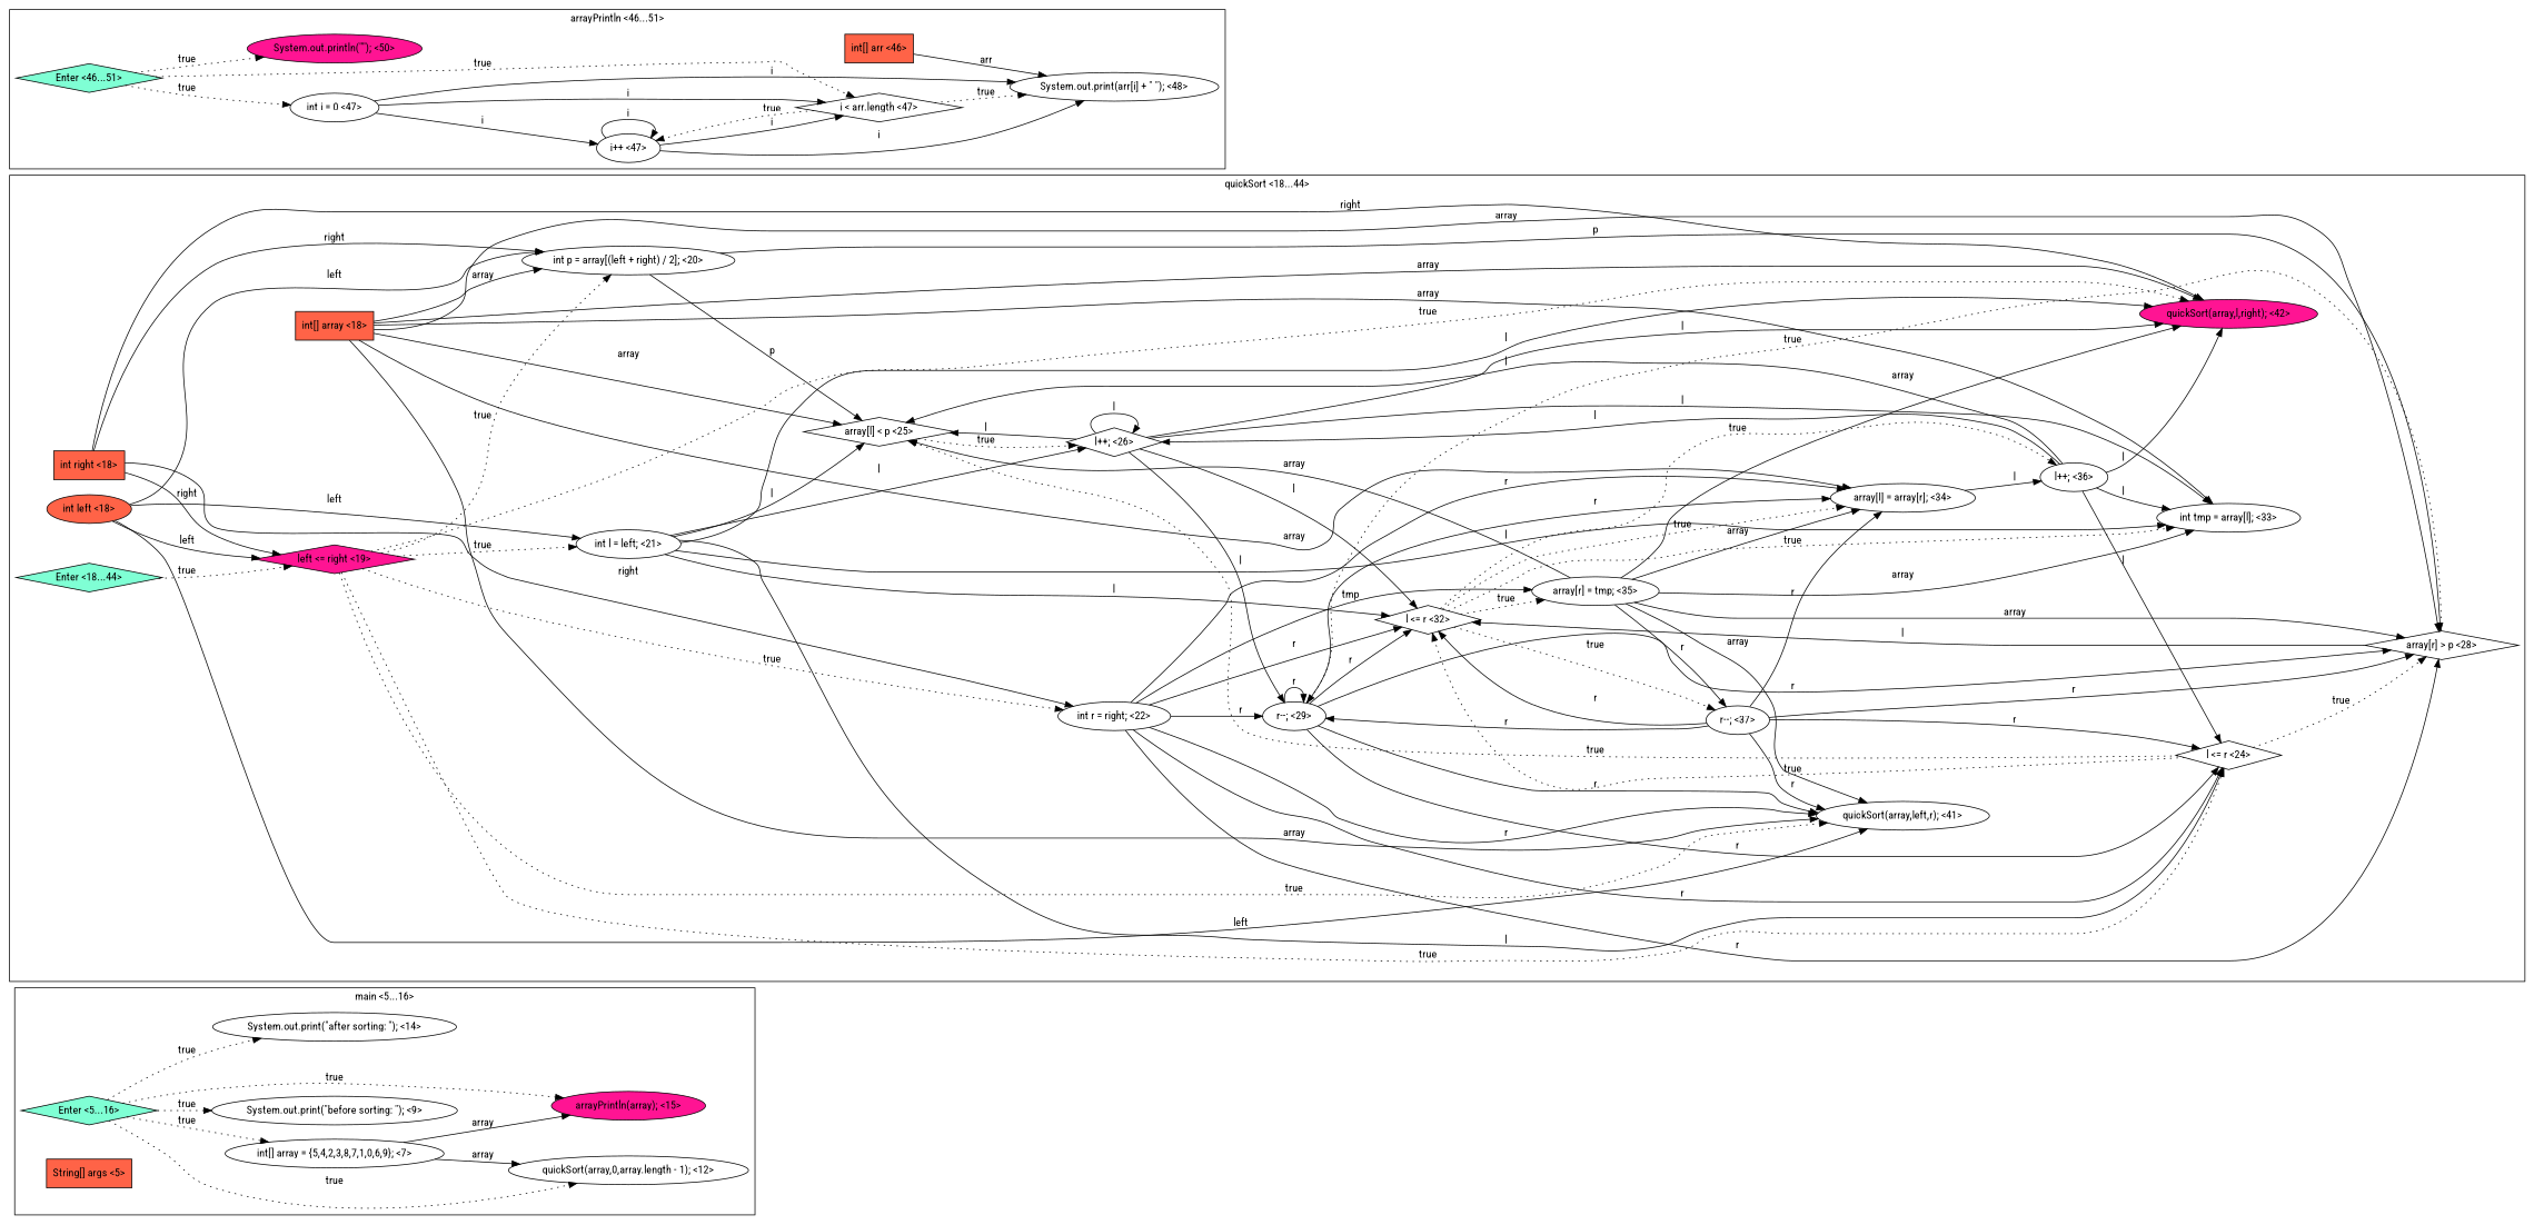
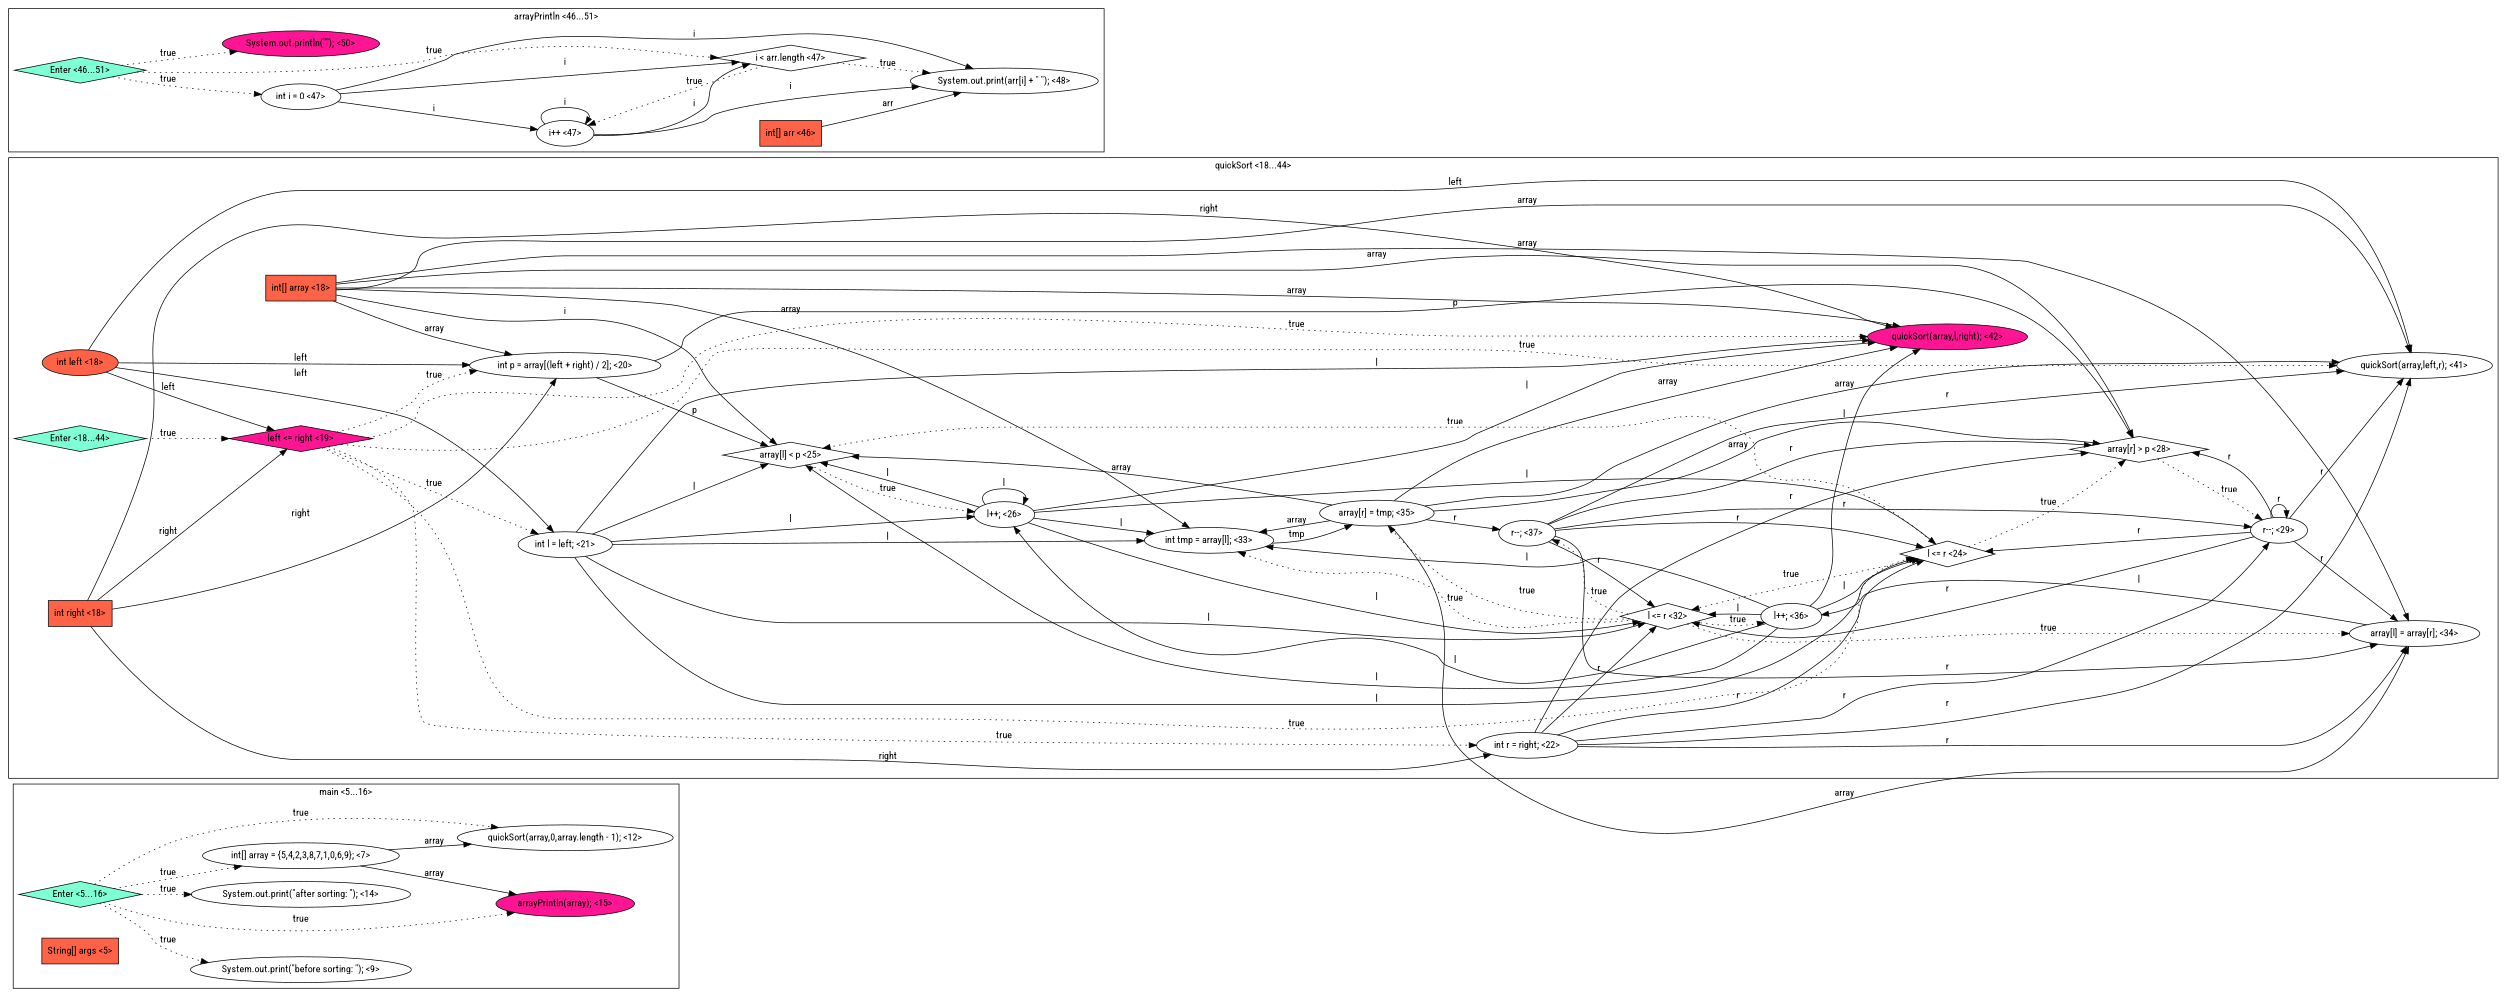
  digraph {
    fontname="Roboto Condensed"
    rankdir=LR
    node [fillcolor=white fontname="Roboto Condensed" shape=ellipse style=filled]
    edge [fontname="Roboto Condensed" style=solid]
    n1 [label="quickSort(array,0,array.length - 1); <12>"]
    n2 [fillcolor=deeppink label="arrayPrintln(array); <15>"]
    n3 [fillcolor=aquamarine label="Enter <5...16>" shape=diamond]
    n4 [label="System.out.print(\"before sorting: \"); <9>"]
    n5 [label="int[] array = {5,4,2,3,8,7,1,0,6,9}; <7>"]
    n6 [label="System.out.print(\"after sorting: \"); <14>"]
    n7 [fillcolor=tomato label="String[] args <5>" shape=box]
    n8 [label="int l = left; <21>"]
    n9 [fillcolor=deeppink label="quickSort(array,l,right); <42>"]
    n10 [label="array[l] < p <25>" shape=diamond]
-   n11 [label="l++; <26>" shape=diamond]
+   n11 [label="l++; <26>"]
    n12 [label="l <= r <32>" shape=diamond]
    n13 [label="l <= r <24>" shape=diamond]
    n14 [label="int tmp = array[l]; <33>"]
    n15 [label="array[l] = array[r]; <34>"]
    n16 [label="l++; <36>"]
    n17 [label="quickSort(array,left,r); <41>"]
    n18 [label="r--; <29>"]
    n19 [label="array[r] > p <28>" shape=diamond]
    n20 [label="int r = right; <22>"]
    n21 [fillcolor=tomato label="int left <18>"]
    n22 [label="int p = array[(left + right) / 2]; <20>"]
    n23 [fillcolor=deeppink label="left <= right <19>" shape=diamond]
    n24 [fillcolor=tomato label="int right <18>" shape=box]
    n25 [label="r--; <37>"]
    n26 [label="array[r] = tmp; <35>"]
    n27 [fillcolor=aquamarine label="Enter <18...44>" shape=diamond]
    n28 [fillcolor=tomato label="int[] array <18>" shape=box]
    n29 [label="i++ <47>"]
    n30 [label="i < arr.length <47>" shape=diamond]
    n31 [label="System.out.print(arr[i] + \" \"); <48>"]
    n32 [fillcolor=tomato label="int[] arr <46>" shape=box]
    n33 [label="int i = 0 <47>"]
    n34 [fillcolor=deeppink label="System.out.println(\"\"); <50>"]
    n35 [fillcolor=aquamarine label="Enter <46...51>" shape=diamond]
    subgraph cluster_1 {
      label="main <5...16>"
      n1
      n2
      n3
      n4
      n5
      n6
      n7
    }
    subgraph cluster_2 {
      label="quickSort <18...44>"
      n8
      n9
      n10
      n11
      n12
      n13
      n14
      n15
      n16
      n17
      n18
      n19
      n20
      n21
      n22
      n23
      n24
      n25
      n26
      n27
      n28
    }
    subgraph cluster_3 {
      label="arrayPrintln <46...51>"
      n29
      n30
      n31
      n32
      n33
      n34
      n35
    }
    n3 -> n1 [label=true style=dotted]
    n3 -> n2 [label=true style=dotted]
    n3 -> n4 [label=true style=dotted]
    n3 -> n5 [label=true style=dotted]
    n3 -> n6 [label=true style=dotted]
    n5 -> n1 [label=array]
    n5 -> n2 [label=array]
    n8 -> n9 [label=l]
    n8 -> n10 [label=l]
    n8 -> n11 [label=l]
    n8 -> n12 [label=l]
    n8 -> n13 [label=l]
    n8 -> n14 [label=l]
    n10 -> n11 [label=true style=dotted]
    n11 -> n9 [label=l]
    n11 -> n10 [label=l]
    n11 -> n11 [label=l]
    n11 -> n12 [label=l]
-   n11 -> n18 [label=l]
+   n11 -> n13 [label=l]
    n11 -> n14 [label=l]
    n12 -> n14 [label=true style=dotted]
    n12 -> n15 [label=true style=dotted]
    n12 -> n16 [label=true style=dotted]
    n12 -> n25 [label=true style=dotted]
    n12 -> n26 [label=true style=dotted]
    n13 -> n10 [label=true style=dotted]
    n13 -> n12 [label=true style=dotted]
    n13 -> n19 [label=true style=dotted]
-   n20 -> n26 [label=tmp]
+   n14 -> n26 [label=tmp]
    n15 -> n16 [label=l]
    n16 -> n9 [label=l]
    n16 -> n10 [label=l]
    n16 -> n11 [label=l]
-   n19 -> n12 [label=l]
+   n16 -> n12 [label=l]
    n16 -> n13 [label=l]
    n16 -> n14 [label=l]
    n18 -> n12 [label=r]
    n18 -> n13 [label=r]
    n18 -> n15 [label=r]
    n18 -> n17 [label=r]
    n18 -> n18 [label=r]
    n18 -> n19 [label=r]
    n19 -> n18 [label=true style=dotted]
    n20 -> n12 [label=r]
    n20 -> n13 [label=r]
    n20 -> n15 [label=r]
    n20 -> n17 [label=r]
    n20 -> n18 [label=r]
    n20 -> n19 [label=r]
    n21 -> n8 [label=left]
    n21 -> n17 [label=left]
    n21 -> n22 [label=left]
    n21 -> n23 [label=left]
    n22 -> n10 [label=p]
    n22 -> n19 [label=p]
    n23 -> n8 [label=true style=dotted]
    n23 -> n9 [label=true style=dotted]
    n23 -> n13 [label=true style=dotted]
    n23 -> n17 [label=true style=dotted]
    n23 -> n20 [label=true style=dotted]
    n23 -> n22 [label=true style=dotted]
    n24 -> n9 [label=right]
    n24 -> n20 [label=right]
    n24 -> n22 [label=right]
    n24 -> n23 [label=right]
    n25 -> n12 [label=r]
    n25 -> n13 [label=r]
    n25 -> n15 [label=r]
    n25 -> n17 [label=r]
    n25 -> n18 [label=r]
    n25 -> n19 [label=r]
    n26 -> n9 [label=array]
    n26 -> n10 [label=array]
    n26 -> n14 [label=array]
    n26 -> n15 [label=array]
    n26 -> n17 [label=array]
    n26 -> n19 [label=array]
    n26 -> n25 [label=r]
    n27 -> n23 [label=true style=dotted]
    n28 -> n9 [label=array]
-   n28 -> n10 [label=array]
+   n28 -> n10 [label=i]
    n28 -> n14 [label=array]
    n28 -> n15 [label=array]
    n28 -> n17 [label=array]
    n28 -> n19 [label=array]
    n28 -> n22 [label=array]
    n29 -> n29 [label=i]
    n29 -> n30 [label=i]
    n29 -> n31 [label=i]
    n30 -> n29 [label=true style=dotted]
    n30 -> n31 [label=true style=dotted]
    n32 -> n31 [label=arr]
    n33 -> n29 [label=i]
    n33 -> n30 [label=i]
    n33 -> n31 [label=i]
    n35 -> n30 [label=true style=dotted]
    n35 -> n33 [label=true style=dotted]
    n35 -> n34 [label=true style=dotted]
  }
